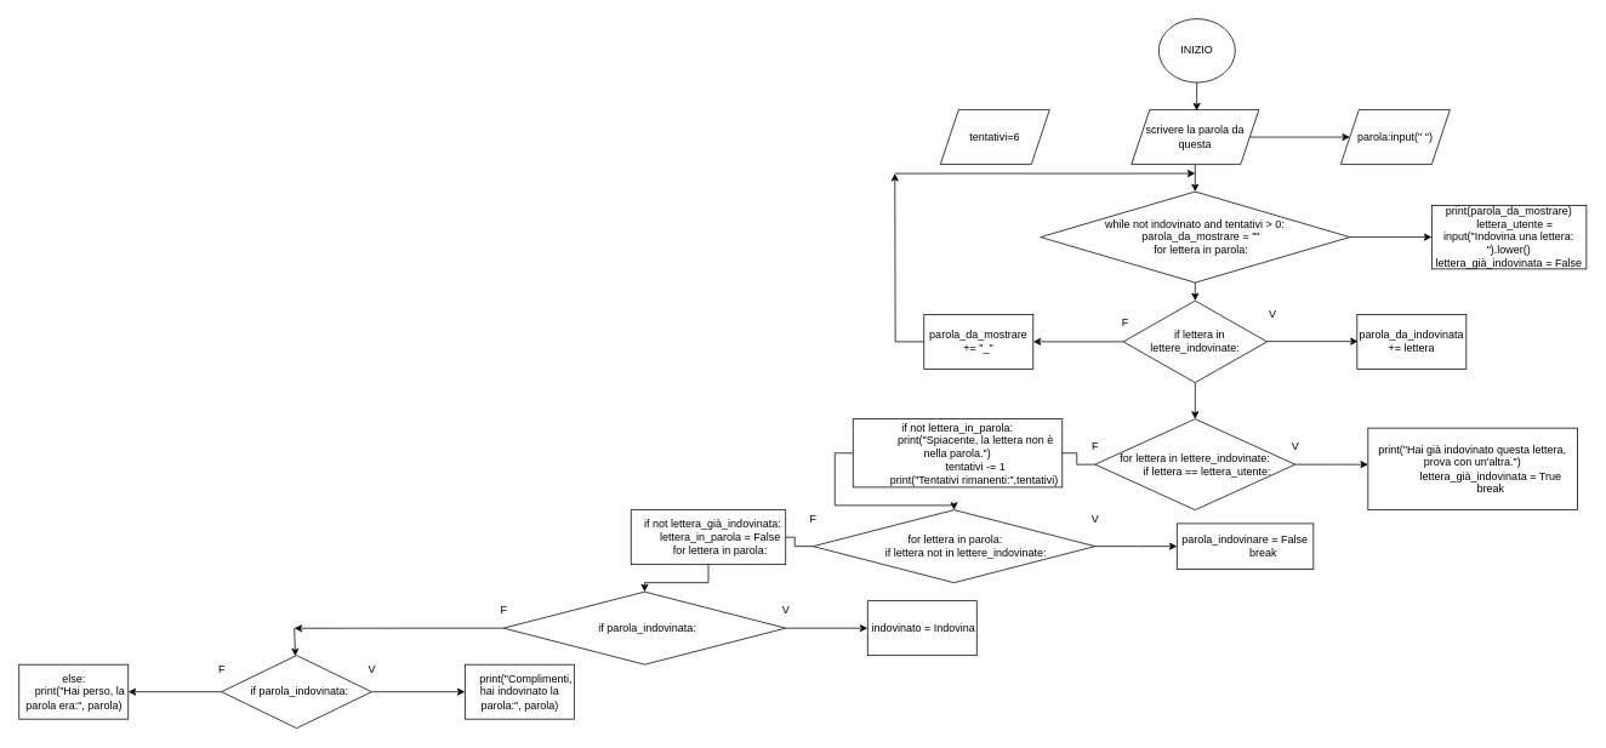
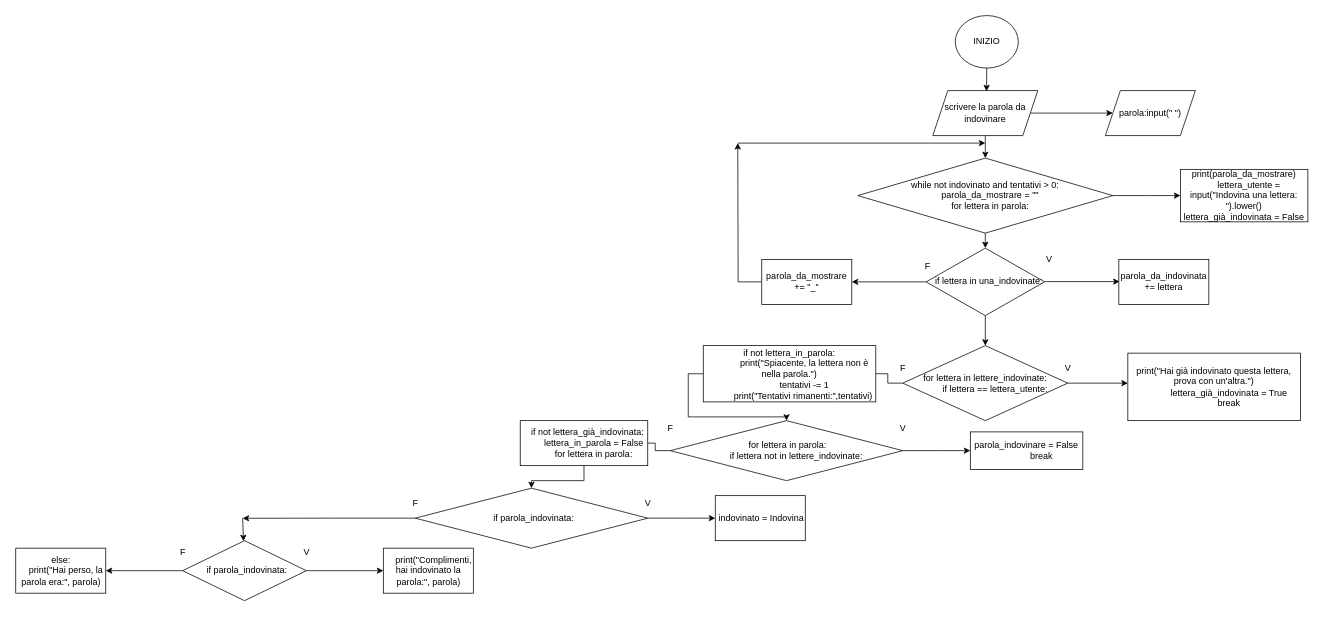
  <mxCell id="0" />
  <mxCell id="1" parent="0" />
  <mxCell id="2" value="INIZIO" style="ellipse;whiteSpace=wrap;html=1;" vertex="1" parent="1"><mxGeometry x="1273" y="20" width="84" height="70" as="geometry" /></mxCell>
  <mxCell id="3" value="" style="edgeStyle=orthogonalEdgeStyle;rounded=0;orthogonalLoop=1;jettySize=auto;html=1;" edge="1" parent="1" source="4" target="7"><mxGeometry relative="1" as="geometry" /></mxCell>
- <mxCell id="4" value="scrivere la parola da questa" style="shape=parallelogram;perimeter=parallelogramPerimeter;whiteSpace=wrap;html=1;fixedSize=1;" vertex="1" parent="1"><mxGeometry x="1243" y="120" width="140" height="60" as="geometry" /></mxCell>
+ <mxCell id="4" value="scrivere la parola da indovinare" style="shape=parallelogram;perimeter=parallelogramPerimeter;whiteSpace=wrap;html=1;fixedSize=1;" vertex="1" parent="1"><mxGeometry x="1243" y="120" width="140" height="60" as="geometry" /></mxCell>
  <mxCell id="5" value="" style="endArrow=classic;html=1;rounded=0;entryX=0.512;entryY=0.015;entryDx=0;entryDy=0;entryPerimeter=0;" edge="1" parent="1" target="4"><mxGeometry width="50" height="50" relative="1" as="geometry"><mxPoint x="1314.9" y="90" as="sourcePoint" /><mxPoint x="1314.9" y="140" as="targetPoint" /></mxGeometry></mxCell>
  <mxCell id="6" value="" style="endArrow=classic;html=1;rounded=0;exitX=0.5;exitY=1;exitDx=0;exitDy=0;" edge="1" parent="1" source="4"><mxGeometry width="50" height="50" relative="1" as="geometry"><mxPoint x="1333" y="170" as="sourcePoint" /><mxPoint x="1313" y="210" as="targetPoint" /><Array as="points" /></mxGeometry></mxCell>
  <mxCell id="7" value="parola:input(&quot; &quot;)" style="shape=parallelogram;perimeter=parallelogramPerimeter;whiteSpace=wrap;html=1;fixedSize=1;" vertex="1" parent="1"><mxGeometry x="1473" y="120" width="120" height="60" as="geometry" /></mxCell>
- <mxCell id="8" value="tentativi=6" style="shape=parallelogram;perimeter=parallelogramPerimeter;whiteSpace=wrap;html=1;fixedSize=1;" vertex="1" parent="1"><mxGeometry x="1033" y="120" width="120" height="60" as="geometry" /></mxCell>
  <mxCell id="9" value="" style="edgeStyle=orthogonalEdgeStyle;rounded=0;orthogonalLoop=1;jettySize=auto;html=1;" edge="1" parent="1"><mxGeometry relative="1" as="geometry"><mxPoint x="1392" y="374.67" as="sourcePoint" /><mxPoint x="1492" y="374.67" as="targetPoint" /></mxGeometry></mxCell>
  <mxCell id="10" value="parola_da_indovinata += lettera" style="whiteSpace=wrap;html=1;" vertex="1" parent="1"><mxGeometry x="1491" y="345" width="120" height="60" as="geometry" /></mxCell>
  <mxCell id="11" value="" style="edgeStyle=orthogonalEdgeStyle;rounded=0;orthogonalLoop=1;jettySize=auto;html=1;" edge="1" parent="1" source="13" target="15"><mxGeometry relative="1" as="geometry" /></mxCell>
  <mxCell id="12" style="edgeStyle=orthogonalEdgeStyle;rounded=0;orthogonalLoop=1;jettySize=auto;html=1;exitX=0.5;exitY=1;exitDx=0;exitDy=0;entryX=0.5;entryY=0;entryDx=0;entryDy=0;" edge="1" parent="1" source="13" target="24"><mxGeometry relative="1" as="geometry" /></mxCell>
- <mxCell id="13" value="&amp;nbsp; &amp;nbsp;if lettera in lettere_indovinate:" style="rhombus;whiteSpace=wrap;html=1;" vertex="1" parent="1"><mxGeometry x="1234" y="330" width="158" height="90" as="geometry" /></mxCell>
+ <mxCell id="13" value="&amp;nbsp; &amp;nbsp;if lettera in una_indovinate:" style="rhombus;whiteSpace=wrap;html=1;" vertex="1" parent="1"><mxGeometry x="1234" y="330" width="158" height="90" as="geometry" /></mxCell>
  <mxCell id="14" style="edgeStyle=orthogonalEdgeStyle;rounded=0;orthogonalLoop=1;jettySize=auto;html=1;exitX=0;exitY=0.5;exitDx=0;exitDy=0;" edge="1" parent="1" source="15"><mxGeometry relative="1" as="geometry"><mxPoint x="983" y="190" as="targetPoint" /></mxGeometry></mxCell>
  <mxCell id="15" value="parola_da_mostrare += &quot;_&quot;" style="whiteSpace=wrap;html=1;" vertex="1" parent="1"><mxGeometry x="1015" y="345" width="120" height="60" as="geometry" /></mxCell>
  <mxCell id="16" value="V" style="text;html=1;align=center;verticalAlign=middle;resizable=0;points=[];autosize=1;strokeColor=none;fillColor=none;" vertex="1" parent="1"><mxGeometry x="1383" y="330" width="30" height="30" as="geometry" /></mxCell>
  <mxCell id="17" value="F" style="text;html=1;align=center;verticalAlign=middle;resizable=0;points=[];autosize=1;strokeColor=none;fillColor=none;" vertex="1" parent="1"><mxGeometry x="1221" y="340" width="30" height="30" as="geometry" /></mxCell>
  <mxCell id="18" style="edgeStyle=orthogonalEdgeStyle;rounded=0;orthogonalLoop=1;jettySize=auto;html=1;exitX=0.5;exitY=1;exitDx=0;exitDy=0;entryX=0.5;entryY=0;entryDx=0;entryDy=0;" edge="1" parent="1" source="20" target="13"><mxGeometry relative="1" as="geometry" /></mxCell>
  <mxCell id="19" value="" style="edgeStyle=orthogonalEdgeStyle;rounded=0;orthogonalLoop=1;jettySize=auto;html=1;" edge="1" parent="1" source="20"><mxGeometry relative="1" as="geometry"><mxPoint x="1573" y="260" as="targetPoint" /></mxGeometry></mxCell>
  <mxCell id="20" value="&lt;div&gt;while not indovinato and tentativi &amp;gt; 0:&lt;/div&gt;&lt;div&gt;&amp;nbsp; &amp;nbsp; parola_da_mostrare = &quot;&quot;&lt;/div&gt;&lt;div&gt;&amp;nbsp; &amp;nbsp; for lettera in parola:&lt;/div&gt;" style="rhombus;whiteSpace=wrap;html=1;" vertex="1" parent="1"><mxGeometry x="1143" y="210" width="340" height="100" as="geometry" /></mxCell>
  <mxCell id="21" value="&lt;div&gt;print(parola_da_mostrare)&lt;/div&gt;&lt;div&gt;&amp;nbsp; &amp;nbsp; lettera_utente = input(&quot;Indovina una lettera: &quot;).lower() lettera_già_indovinata = False&lt;/div&gt;" style="whiteSpace=wrap;html=1;" vertex="1" parent="1"><mxGeometry x="1573" y="225" width="170" height="70" as="geometry" /></mxCell>
  <mxCell id="22" value="" style="edgeStyle=orthogonalEdgeStyle;rounded=0;orthogonalLoop=1;jettySize=auto;html=1;" edge="1" parent="1" source="24"><mxGeometry relative="1" as="geometry"><mxPoint x="1503" y="510" as="targetPoint" /></mxGeometry></mxCell>
  <mxCell id="23" style="edgeStyle=orthogonalEdgeStyle;rounded=0;orthogonalLoop=1;jettySize=auto;html=1;exitX=0;exitY=0.5;exitDx=0;exitDy=0;startArrow=none;" edge="1" parent="1" source="52" target="31"><mxGeometry relative="1" as="geometry" /></mxCell>
  <mxCell id="24" value="&lt;div&gt;for lettera in lettere_indovinate:&lt;/div&gt;&lt;div&gt;&amp;nbsp; &amp;nbsp; &amp;nbsp; &amp;nbsp; if lettera == lettera_utente:&lt;/div&gt;" style="rhombus;whiteSpace=wrap;html=1;" vertex="1" parent="1"><mxGeometry x="1203" y="460" width="220" height="100" as="geometry" /></mxCell>
  <mxCell id="25" value="&lt;div&gt;print(&quot;Hai già indovinato questa lettera, prova con un'altra.&quot;)&lt;/div&gt;&lt;div&gt;&amp;nbsp; &amp;nbsp; &amp;nbsp; &amp;nbsp; &amp;nbsp; &amp;nbsp; lettera_già_indovinata = True&lt;/div&gt;&lt;div&gt;&amp;nbsp; &amp;nbsp; &amp;nbsp; &amp;nbsp; &amp;nbsp; &amp;nbsp; break&lt;/div&gt;" style="whiteSpace=wrap;html=1;" vertex="1" parent="1"><mxGeometry x="1503" y="470" width="230" height="90" as="geometry" /></mxCell>
  <mxCell id="26" value="V" style="text;html=1;align=center;verticalAlign=middle;resizable=0;points=[];autosize=1;strokeColor=none;fillColor=none;" vertex="1" parent="1"><mxGeometry x="1408" y="475" width="30" height="30" as="geometry" /></mxCell>
  <mxCell id="27" value="F" style="text;html=1;align=center;verticalAlign=middle;resizable=0;points=[];autosize=1;strokeColor=none;fillColor=none;" vertex="1" parent="1"><mxGeometry x="1188" y="475" width="30" height="30" as="geometry" /></mxCell>
  <mxCell id="28" value="" style="endArrow=classic;html=1;rounded=0;" edge="1" parent="1"><mxGeometry width="50" height="50" relative="1" as="geometry"><mxPoint x="983" y="190" as="sourcePoint" /><mxPoint x="1313" y="190" as="targetPoint" /></mxGeometry></mxCell>
  <mxCell id="29" value="" style="edgeStyle=orthogonalEdgeStyle;rounded=0;orthogonalLoop=1;jettySize=auto;html=1;" edge="1" parent="1" source="31"><mxGeometry relative="1" as="geometry"><mxPoint x="1293" y="600" as="targetPoint" /></mxGeometry></mxCell>
  <mxCell id="30" value="" style="edgeStyle=orthogonalEdgeStyle;rounded=0;orthogonalLoop=1;jettySize=auto;html=1;startArrow=none;" edge="1" parent="1" source="50" target="37"><mxGeometry relative="1" as="geometry" /></mxCell>
  <mxCell id="31" value="&lt;div&gt;&amp;nbsp;for lettera in parola:&lt;/div&gt;&lt;div&gt;&amp;nbsp; &amp;nbsp; &amp;nbsp; &amp;nbsp; if lettera not in lettere_indovinate:&lt;/div&gt;" style="rhombus;whiteSpace=wrap;html=1;" vertex="1" parent="1"><mxGeometry x="893" y="560" width="310" height="80" as="geometry" /></mxCell>
  <mxCell id="32" value="V" style="text;html=1;align=center;verticalAlign=middle;resizable=0;points=[];autosize=1;strokeColor=none;fillColor=none;" vertex="1" parent="1"><mxGeometry x="1188" y="555" width="30" height="30" as="geometry" /></mxCell>
  <mxCell id="33" value="F" style="text;html=1;align=center;verticalAlign=middle;resizable=0;points=[];autosize=1;strokeColor=none;fillColor=none;" vertex="1" parent="1"><mxGeometry x="878" y="555" width="30" height="30" as="geometry" /></mxCell>
  <mxCell id="34" value="&lt;div&gt;parola_indovinare = False&lt;/div&gt;&lt;div&gt;&amp;nbsp; &amp;nbsp; &amp;nbsp; &amp;nbsp; &amp;nbsp; &amp;nbsp; break&lt;/div&gt;" style="whiteSpace=wrap;html=1;" vertex="1" parent="1"><mxGeometry x="1293" y="575" width="150" height="50" as="geometry" /></mxCell>
  <mxCell id="35" value="" style="edgeStyle=orthogonalEdgeStyle;rounded=0;orthogonalLoop=1;jettySize=auto;html=1;" edge="1" parent="1" source="37"><mxGeometry relative="1" as="geometry"><mxPoint x="953" y="690" as="targetPoint" /></mxGeometry></mxCell>
  <mxCell id="36" style="edgeStyle=orthogonalEdgeStyle;rounded=0;orthogonalLoop=1;jettySize=auto;html=1;exitX=0;exitY=0.5;exitDx=0;exitDy=0;" edge="1" parent="1" source="37"><mxGeometry relative="1" as="geometry"><mxPoint x="323" y="690.135" as="targetPoint" /></mxGeometry></mxCell>
  <mxCell id="37" value="&amp;nbsp; if parola_indovinata:" style="rhombus;whiteSpace=wrap;html=1;" vertex="1" parent="1"><mxGeometry x="553" y="650" width="310" height="80" as="geometry" /></mxCell>
  <mxCell id="38" value="V" style="text;html=1;align=center;verticalAlign=middle;resizable=0;points=[];autosize=1;strokeColor=none;fillColor=none;" vertex="1" parent="1"><mxGeometry x="848" y="655" width="30" height="30" as="geometry" /></mxCell>
  <mxCell id="39" value="F" style="text;html=1;align=center;verticalAlign=middle;resizable=0;points=[];autosize=1;strokeColor=none;fillColor=none;" vertex="1" parent="1"><mxGeometry x="538" y="655" width="30" height="30" as="geometry" /></mxCell>
  <mxCell id="40" value="&amp;nbsp;indovinato = Indovina" style="whiteSpace=wrap;html=1;" vertex="1" parent="1"><mxGeometry x="953" y="660" width="120" height="60" as="geometry" /></mxCell>
  <mxCell id="41" value="" style="edgeStyle=orthogonalEdgeStyle;rounded=0;orthogonalLoop=1;jettySize=auto;html=1;" edge="1" parent="1" source="43" target="47"><mxGeometry relative="1" as="geometry" /></mxCell>
  <mxCell id="42" value="" style="edgeStyle=orthogonalEdgeStyle;rounded=0;orthogonalLoop=1;jettySize=auto;html=1;" edge="1" parent="1" source="43" target="48"><mxGeometry relative="1" as="geometry" /></mxCell>
  <mxCell id="43" value="&amp;nbsp; if parola_indovinata:" style="rhombus;whiteSpace=wrap;html=1;" vertex="1" parent="1"><mxGeometry x="243" y="720" width="165" height="80" as="geometry" /></mxCell>
  <mxCell id="44" value="" style="endArrow=classic;html=1;rounded=0;" edge="1" parent="1" target="43"><mxGeometry width="50" height="50" relative="1" as="geometry"><mxPoint x="323" y="690" as="sourcePoint" /><mxPoint x="503" y="750" as="targetPoint" /></mxGeometry></mxCell>
  <mxCell id="45" value="V" style="text;html=1;align=center;verticalAlign=middle;resizable=0;points=[];autosize=1;strokeColor=none;fillColor=none;" vertex="1" parent="1"><mxGeometry x="393" y="720" width="30" height="30" as="geometry" /></mxCell>
  <mxCell id="46" value="F" style="text;html=1;align=center;verticalAlign=middle;resizable=0;points=[];autosize=1;strokeColor=none;fillColor=none;" vertex="1" parent="1"><mxGeometry x="228" y="720" width="30" height="30" as="geometry" /></mxCell>
  <mxCell id="47" value="&amp;nbsp; &amp;nbsp; print(&quot;Complimenti, hai indovinato la parola:&quot;, parola)" style="whiteSpace=wrap;html=1;" vertex="1" parent="1"><mxGeometry x="510.5" y="730" width="120" height="60" as="geometry" /></mxCell>
  <mxCell id="48" value="&lt;div&gt;else:&lt;/div&gt;&lt;div&gt;&amp;nbsp; &amp;nbsp; print(&quot;Hai perso, la parola era:&quot;, parola)&lt;/div&gt;" style="whiteSpace=wrap;html=1;" vertex="1" parent="1"><mxGeometry x="20.5" y="730" width="120" height="60" as="geometry" /></mxCell>
  <mxCell id="49" value="" style="edgeStyle=orthogonalEdgeStyle;rounded=0;orthogonalLoop=1;jettySize=auto;html=1;endArrow=none;" edge="1" parent="1" source="31" target="50"><mxGeometry relative="1" as="geometry"><mxPoint x="893" y="600" as="sourcePoint" /><mxPoint x="708" y="650" as="targetPoint" /></mxGeometry></mxCell>
  <mxCell id="50" value="&lt;div&gt;&amp;nbsp; &amp;nbsp;if not lettera_già_indovinata:&lt;/div&gt;&lt;div&gt;&amp;nbsp; &amp;nbsp; &amp;nbsp; &amp;nbsp; lettera_in_parola = False&lt;/div&gt;&lt;div&gt;&amp;nbsp; &amp;nbsp; &amp;nbsp; &amp;nbsp; for lettera in parola:&lt;/div&gt;" style="rounded=0;whiteSpace=wrap;html=1;" vertex="1" parent="1"><mxGeometry x="693" y="560" width="170" height="60" as="geometry" /></mxCell>
  <mxCell id="51" value="" style="edgeStyle=orthogonalEdgeStyle;rounded=0;orthogonalLoop=1;jettySize=auto;html=1;exitX=0;exitY=0.5;exitDx=0;exitDy=0;endArrow=none;" edge="1" parent="1" source="24" target="52"><mxGeometry relative="1" as="geometry"><mxPoint x="1203" y="510" as="sourcePoint" /><mxPoint x="1048" y="560" as="targetPoint" /></mxGeometry></mxCell>
  <mxCell id="52" value="&lt;div&gt;if not lettera_in_parola:&lt;/div&gt;&lt;div&gt;&amp;nbsp; &amp;nbsp; &amp;nbsp; &amp;nbsp; &amp;nbsp; &amp;nbsp; print(&quot;Spiacente, la lettera non è nella parola.&quot;)&lt;/div&gt;&lt;div&gt;&amp;nbsp; &amp;nbsp; &amp;nbsp; &amp;nbsp; &amp;nbsp; &amp;nbsp; tentativi -= 1&lt;/div&gt;&lt;div&gt;&amp;nbsp; &amp;nbsp; &amp;nbsp; &amp;nbsp; &amp;nbsp; &amp;nbsp; print(&quot;Tentativi rimanenti:&quot;,tentativi)&amp;nbsp;&lt;/div&gt;" style="whiteSpace=wrap;html=1;rounded=0;" vertex="1" parent="1"><mxGeometry x="937" y="460" width="230" height="75" as="geometry" /></mxCell>
